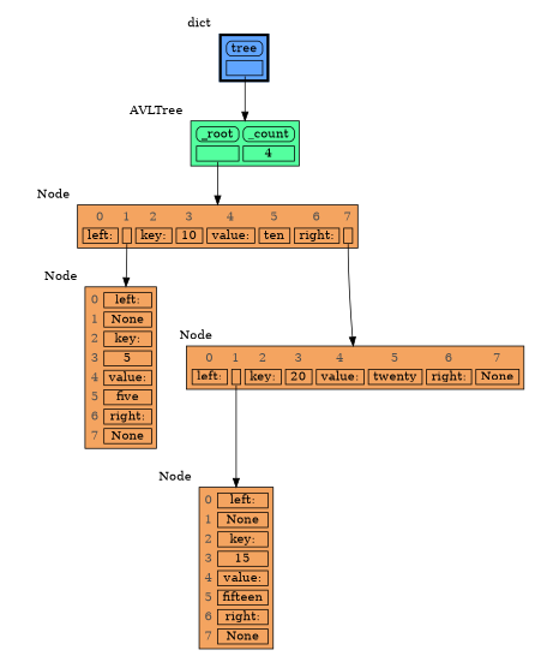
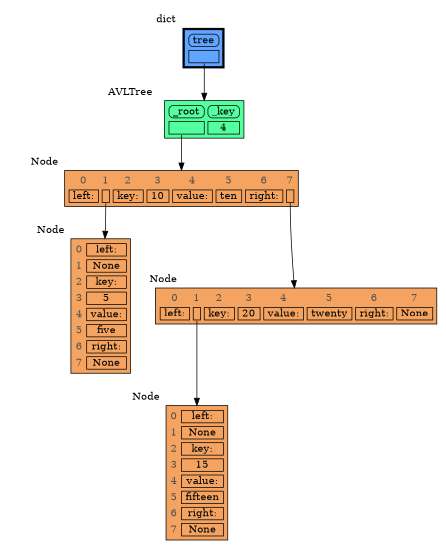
  digraph {
    node [shape=plaintext xlabel="Node"]
    edge [style=solid headport=table tailport=ref0]
    n1 [label=< <TABLE BORDER="1" CELLBORDER="1" CELLSPACING="5" CELLPADDING="0" BGCOLOR="sandybrown" PORT="table">     <TR><TD BORDER="0"><font color="#505050">0</font></TD><TD BORDER="1"> left: </TD></TR>     <TR><TD BORDER="0"><font color="#505050">1</font></TD><TD BORDER="1"> None </TD></TR>     <TR><TD BORDER="0"><font color="#505050">2</font></TD><TD BORDER="1"> key: </TD></TR>     <TR><TD BORDER="0"><font color="#505050">3</font></TD><TD BORDER="1"> 5 </TD></TR>     <TR><TD BORDER="0"><font color="#505050">4</font></TD><TD BORDER="1"> value: </TD></TR>     <TR><TD BORDER="0"><font color="#505050">5</font></TD><TD BORDER="1"> five </TD></TR>     <TR><TD BORDER="0"><font color="#505050">6</font></TD><TD BORDER="1"> right: </TD></TR>     <TR><TD BORDER="0"><font color="#505050">7</font></TD><TD BORDER="1"> None </TD></TR> </TABLE> >]
    n2 [label=< <TABLE BORDER="1" CELLBORDER="1" CELLSPACING="5" CELLPADDING="0" BGCOLOR="sandybrown" PORT="table">     <TR><TD BORDER="0"><font color="#505050">0</font></TD><TD BORDER="0"><font color="#505050">1</font></TD><TD BORDER="0"><font color="#505050">2</font></TD><TD BORDER="0"><font color="#505050">3</font></TD><TD BORDER="0"><font color="#505050">4</font></TD><TD BORDER="0"><font color="#505050">5</font></TD><TD BORDER="0"><font color="#505050">6</font></TD><TD BORDER="0"><font color="#505050">7</font></TD></TR>     <TR><TD BORDER="1"> left: </TD><TD BORDER="1" PORT="ref0"> </TD><TD BORDER="1"> key: </TD><TD BORDER="1"> 20 </TD><TD BORDER="1"> value: </TD><TD BORDER="1"> twenty </TD><TD BORDER="1"> right: </TD><TD BORDER="1"> None </TD></TR> </TABLE> >]
    n3 [label=< <TABLE BORDER="1" CELLBORDER="1" CELLSPACING="5" CELLPADDING="0" BGCOLOR="sandybrown" PORT="table">     <TR><TD BORDER="0"><font color="#505050">0</font></TD><TD BORDER="1"> left: </TD></TR>     <TR><TD BORDER="0"><font color="#505050">1</font></TD><TD BORDER="1"> None </TD></TR>     <TR><TD BORDER="0"><font color="#505050">2</font></TD><TD BORDER="1"> key: </TD></TR>     <TR><TD BORDER="0"><font color="#505050">3</font></TD><TD BORDER="1"> 15 </TD></TR>     <TR><TD BORDER="0"><font color="#505050">4</font></TD><TD BORDER="1"> value: </TD></TR>     <TR><TD BORDER="0"><font color="#505050">5</font></TD><TD BORDER="1"> fifteen </TD></TR>     <TR><TD BORDER="0"><font color="#505050">6</font></TD><TD BORDER="1"> right: </TD></TR>     <TR><TD BORDER="0"><font color="#505050">7</font></TD><TD BORDER="1"> None </TD></TR> </TABLE> >]
    n4 [label=< <TABLE BORDER="1" CELLBORDER="1" CELLSPACING="5" CELLPADDING="0" BGCOLOR="sandybrown" PORT="table">     <TR><TD BORDER="0"><font color="#505050">0</font></TD><TD BORDER="0"><font color="#505050">1</font></TD><TD BORDER="0"><font color="#505050">2</font></TD><TD BORDER="0"><font color="#505050">3</font></TD><TD BORDER="0"><font color="#505050">4</font></TD><TD BORDER="0"><font color="#505050">5</font></TD><TD BORDER="0"><font color="#505050">6</font></TD><TD BORDER="0"><font color="#505050">7</font></TD></TR>     <TR><TD BORDER="1"> left: </TD><TD BORDER="1" PORT="ref0"> </TD><TD BORDER="1"> key: </TD><TD BORDER="1"> 10 </TD><TD BORDER="1"> value: </TD><TD BORDER="1"> ten </TD><TD BORDER="1"> right: </TD><TD BORDER="1" PORT="ref1"> </TD></TR> </TABLE> >]
-   n5 [label=< <TABLE BORDER="1" CELLBORDER="1" CELLSPACING="5" CELLPADDING="0" BGCOLOR="seagreen1" PORT="table">     <TR><TD BORDER="1" STYLE="ROUNDED"> _root </TD><TD BORDER="1" STYLE="ROUNDED"> _count </TD></TR>     <TR><TD BORDER="1" PORT="ref0"> </TD><TD BORDER="1"> 4 </TD></TR> </TABLE> > xlabel=AVLTree]
+   n5 [label=< <TABLE BORDER="1" CELLBORDER="1" CELLSPACING="5" CELLPADDING="0" BGCOLOR="seagreen1" PORT="table">     <TR><TD BORDER="1" STYLE="ROUNDED"> _root </TD><TD BORDER="1" STYLE="ROUNDED"> _key </TD></TR>     <TR><TD BORDER="1" PORT="ref0"> </TD><TD BORDER="1"> 4 </TD></TR> </TABLE> > xlabel=AVLTree]
    n6 [label=< <TABLE BORDER="3" CELLBORDER="1" CELLSPACING="5" CELLPADDING="0" BGCOLOR="#60a5ff" PORT="table">     <TR><TD BORDER="1" STYLE="ROUNDED"> tree </TD></TR>     <TR><TD BORDER="1" PORT="ref0"> </TD></TR> </TABLE> > xlabel=dict]
    subgraph sub_1 {
      rank=same
      n1
      n2
    }
    n1 -> n2 [style=invis weight=10 headport="" tailport=""]
    n2 -> n3
    n4 -> n1
    n4 -> n2 [tailport=ref1]
    n5 -> n4
    n6 -> n5
  }
